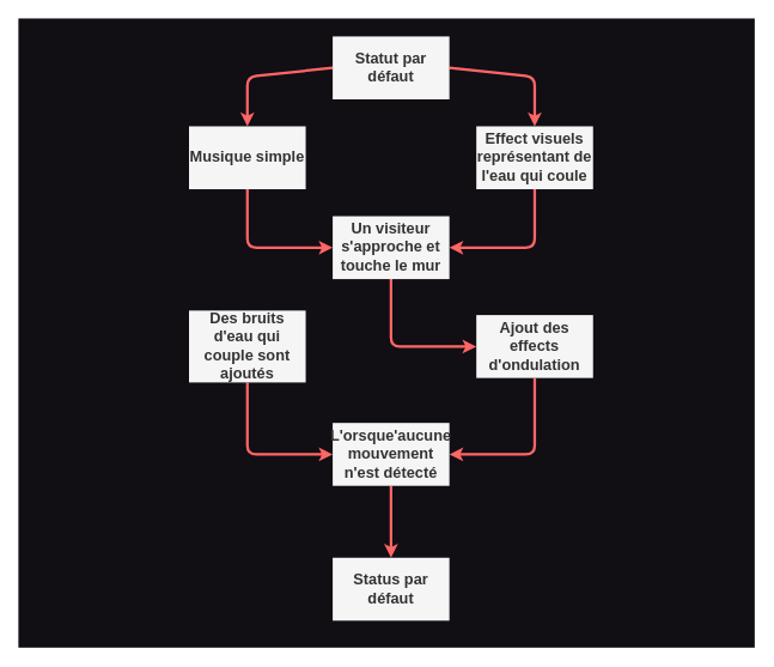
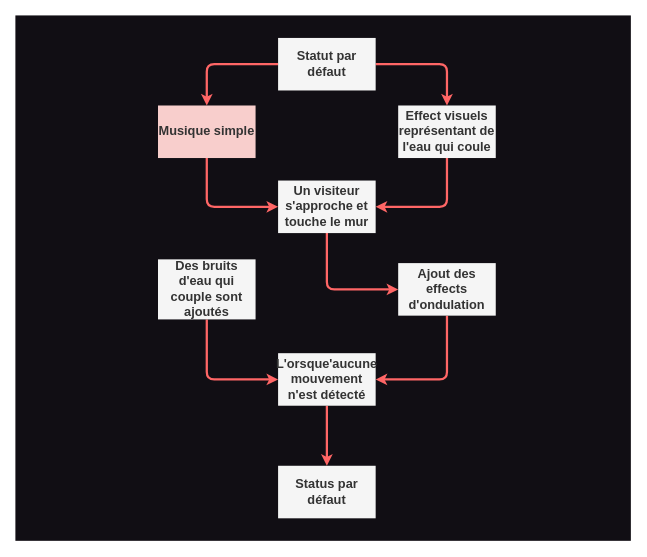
  <mxCell id="0" />
  <mxCell id="1" parent="0" />
  <mxCell id="2" value="" style="whiteSpace=wrap;html=1;strokeColor=none;fillColor=#110E14;" vertex="1" parent="1"><mxGeometry x="20" y="20" width="820" height="700" as="geometry" /></mxCell>
  <mxCell id="3" style="edgeStyle=none;html=1;exitX=0;exitY=0.5;exitDx=0;exitDy=0;entryX=0.5;entryY=0;entryDx=0;entryDy=0;strokeColor=#FF6666;strokeWidth=3;" edge="1" parent="1" source="5" target="7"><mxGeometry relative="1" as="geometry"><Array as="points"><mxPoint x="275" y="85" /></Array></mxGeometry></mxCell>
  <mxCell id="4" style="edgeStyle=none;html=1;exitX=1;exitY=0.5;exitDx=0;exitDy=0;entryX=0.5;entryY=0;entryDx=0;entryDy=0;strokeColor=#FF6666;strokeWidth=3;" edge="1" parent="1" source="5" target="9"><mxGeometry relative="1" as="geometry"><Array as="points"><mxPoint x="595" y="85" /></Array></mxGeometry></mxCell>
- <mxCell id="5" value="&lt;div&gt;&lt;font style=&quot;font-size: 17px;&quot;&gt;&lt;b&gt;Statut par défaut&lt;/b&gt;&lt;/font&gt;&lt;/div&gt;" style="whiteSpace=wrap;html=1;fillColor=#f5f5f5;fontColor=#333333;strokeColor=none;" vertex="1" parent="1"><mxGeometry x="370" y="40" width="130" height="70" as="geometry" /></mxCell>
+ <mxCell id="5" value="&lt;div&gt;&lt;font style=&quot;font-size: 17px;&quot;&gt;&lt;b&gt;Statut par défaut&lt;/b&gt;&lt;/font&gt;&lt;/div&gt;" style="whiteSpace=wrap;html=1;fillColor=#f5f5f5;fontColor=#333333;strokeColor=none;" vertex="1" parent="1"><mxGeometry x="370" y="50" width="130" height="70" as="geometry" /></mxCell>
  <mxCell id="6" style="edgeStyle=none;html=1;exitX=0.5;exitY=1;exitDx=0;exitDy=0;entryX=0;entryY=0.5;entryDx=0;entryDy=0;strokeColor=#FF6666;strokeWidth=3;" edge="1" parent="1" source="7" target="11"><mxGeometry relative="1" as="geometry"><Array as="points"><mxPoint x="275" y="275" /></Array></mxGeometry></mxCell>
- <mxCell id="7" value="&lt;div&gt;&lt;font style=&quot;font-size: 17px;&quot;&gt;&lt;b&gt;Musique simple&lt;/b&gt;&lt;/font&gt;&lt;/div&gt;" style="whiteSpace=wrap;html=1;fillColor=#f5f5f5;fontColor=#333333;strokeColor=none;" vertex="1" parent="1"><mxGeometry x="210" y="140" width="130" height="70" as="geometry" /></mxCell>
+ <mxCell id="7" value="&lt;div&gt;&lt;font style=&quot;font-size: 17px;&quot;&gt;&lt;b&gt;Musique simple&lt;/b&gt;&lt;/font&gt;&lt;/div&gt;" style="whiteSpace=wrap;html=1;fillColor=#f8cecc;fontColor=#333333;strokeColor=none;" vertex="1" parent="1"><mxGeometry x="210" y="140" width="130" height="70" as="geometry" /></mxCell>
  <mxCell id="8" style="edgeStyle=none;html=1;exitX=0.5;exitY=1;exitDx=0;exitDy=0;entryX=1;entryY=0.5;entryDx=0;entryDy=0;strokeColor=#FF6666;strokeWidth=3;" edge="1" parent="1" source="9" target="11"><mxGeometry relative="1" as="geometry"><Array as="points"><mxPoint x="595" y="275" /></Array></mxGeometry></mxCell>
  <mxCell id="9" value="&lt;div&gt;&lt;font style=&quot;font-size: 17px;&quot;&gt;&lt;b&gt;Effect visuels représentant de l'eau qui coule&lt;/b&gt;&lt;/font&gt;&lt;/div&gt;" style="whiteSpace=wrap;html=1;fillColor=#f5f5f5;fontColor=#333333;strokeColor=none;" vertex="1" parent="1"><mxGeometry x="530" y="140" width="130" height="70" as="geometry" /></mxCell>
  <mxCell id="10" style="edgeStyle=none;html=1;exitX=0.5;exitY=1;exitDx=0;exitDy=0;entryX=0;entryY=0.5;entryDx=0;entryDy=0;strokeColor=#FF6666;strokeWidth=3;" edge="1" parent="1" source="11" target="15"><mxGeometry relative="1" as="geometry"><Array as="points"><mxPoint x="435" y="385" /></Array></mxGeometry></mxCell>
  <mxCell id="11" value="&lt;div&gt;&lt;font style=&quot;font-size: 17px;&quot;&gt;&lt;b&gt;Un visiteur s'approche et touche le mur&lt;/b&gt;&lt;/font&gt;&lt;/div&gt;" style="whiteSpace=wrap;html=1;fillColor=#f5f5f5;fontColor=#333333;strokeColor=none;" vertex="1" parent="1"><mxGeometry x="370" y="240" width="130" height="70" as="geometry" /></mxCell>
  <mxCell id="12" style="edgeStyle=none;html=1;exitX=0.5;exitY=1;exitDx=0;exitDy=0;entryX=0;entryY=0.5;entryDx=0;entryDy=0;strokeColor=#FF6666;strokeWidth=3;" edge="1" parent="1" source="13" target="17"><mxGeometry relative="1" as="geometry"><Array as="points"><mxPoint x="275" y="505" /></Array></mxGeometry></mxCell>
  <mxCell id="13" value="&lt;div&gt;&lt;font style=&quot;font-size: 17px;&quot;&gt;&lt;b&gt;Des bruits d'eau qui couple sont ajoutés&lt;/b&gt;&lt;/font&gt;&lt;/div&gt;" style="whiteSpace=wrap;html=1;fillColor=#f5f5f5;fontColor=#333333;strokeColor=none;" vertex="1" parent="1"><mxGeometry x="210" y="345" width="130" height="80" as="geometry" /></mxCell>
  <mxCell id="14" style="edgeStyle=none;html=1;exitX=0.5;exitY=1;exitDx=0;exitDy=0;entryX=1;entryY=0.5;entryDx=0;entryDy=0;strokeColor=#FF6666;strokeWidth=3;" edge="1" parent="1" source="15" target="17"><mxGeometry relative="1" as="geometry"><Array as="points"><mxPoint x="595" y="505" /></Array></mxGeometry></mxCell>
  <mxCell id="15" value="&lt;div&gt;&lt;font style=&quot;font-size: 17px;&quot;&gt;&lt;b&gt;Ajout des effects d'ondulation&lt;/b&gt;&lt;/font&gt;&lt;/div&gt;" style="whiteSpace=wrap;html=1;fillColor=#f5f5f5;fontColor=#333333;strokeColor=none;" vertex="1" parent="1"><mxGeometry x="530" y="350" width="130" height="70" as="geometry" /></mxCell>
  <mxCell id="16" style="edgeStyle=none;html=1;exitX=0.5;exitY=1;exitDx=0;exitDy=0;entryX=0.5;entryY=0;entryDx=0;entryDy=0;strokeColor=#FF6666;strokeWidth=3;" edge="1" parent="1" source="17" target="18"><mxGeometry relative="1" as="geometry" /></mxCell>
  <mxCell id="17" value="&lt;span style=&quot;font-size: 17px;&quot;&gt;&lt;b&gt;L'orsque'aucune mouvement n'est détecté&lt;/b&gt;&lt;/span&gt;" style="whiteSpace=wrap;html=1;fillColor=#f5f5f5;fontColor=#333333;strokeColor=none;" vertex="1" parent="1"><mxGeometry x="370" y="470" width="130" height="70" as="geometry" /></mxCell>
  <mxCell id="18" value="&lt;span style=&quot;font-size: 17px;&quot;&gt;&lt;b&gt;Status par défaut&lt;/b&gt;&lt;/span&gt;" style="whiteSpace=wrap;html=1;fillColor=#f5f5f5;fontColor=#333333;strokeColor=none;" vertex="1" parent="1"><mxGeometry x="370" y="620" width="130" height="70" as="geometry" /></mxCell>
